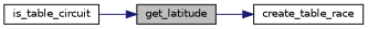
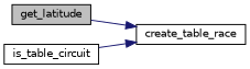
  digraph {
    rankdir=RL
    node [color=black fillcolor=white fontname=Helvetica fontsize=10 shape=record style=filled]
    edge [color=midnightblue dir=back fontname=Helvetica fontsize=10 labelfontname=Helvetica labelfontsize=10 style=solid]
    n1 [fillcolor=grey75 fontcolor=black height=0.2 label=get_latitude width=0.4]
    n2 [height=0.2 label=is_table_circuit width=0.4]
    n3 [height=0.2 label=create_table_race width=0.4]
-   n1 -> n2
+   n3 -> n2
    n3 -> n1
  }
